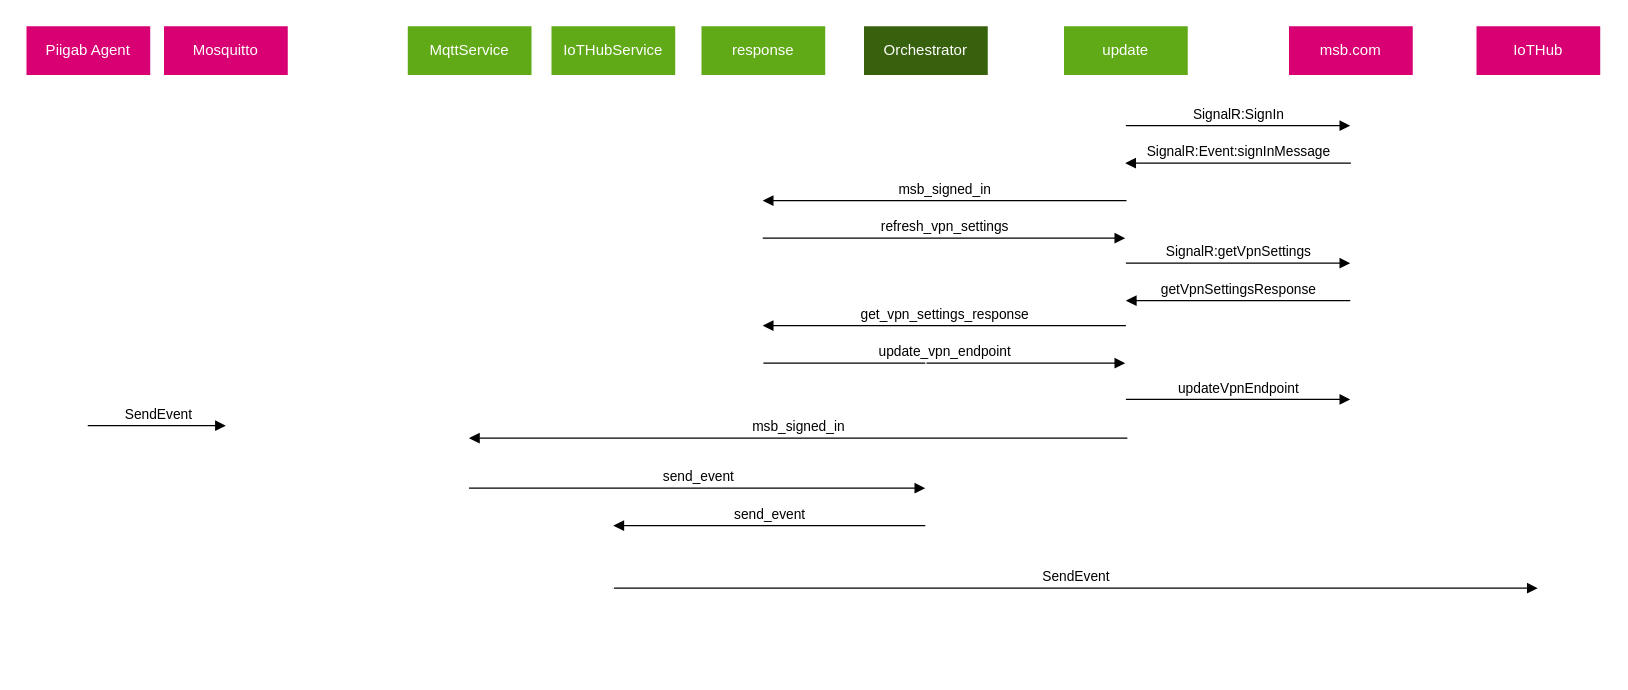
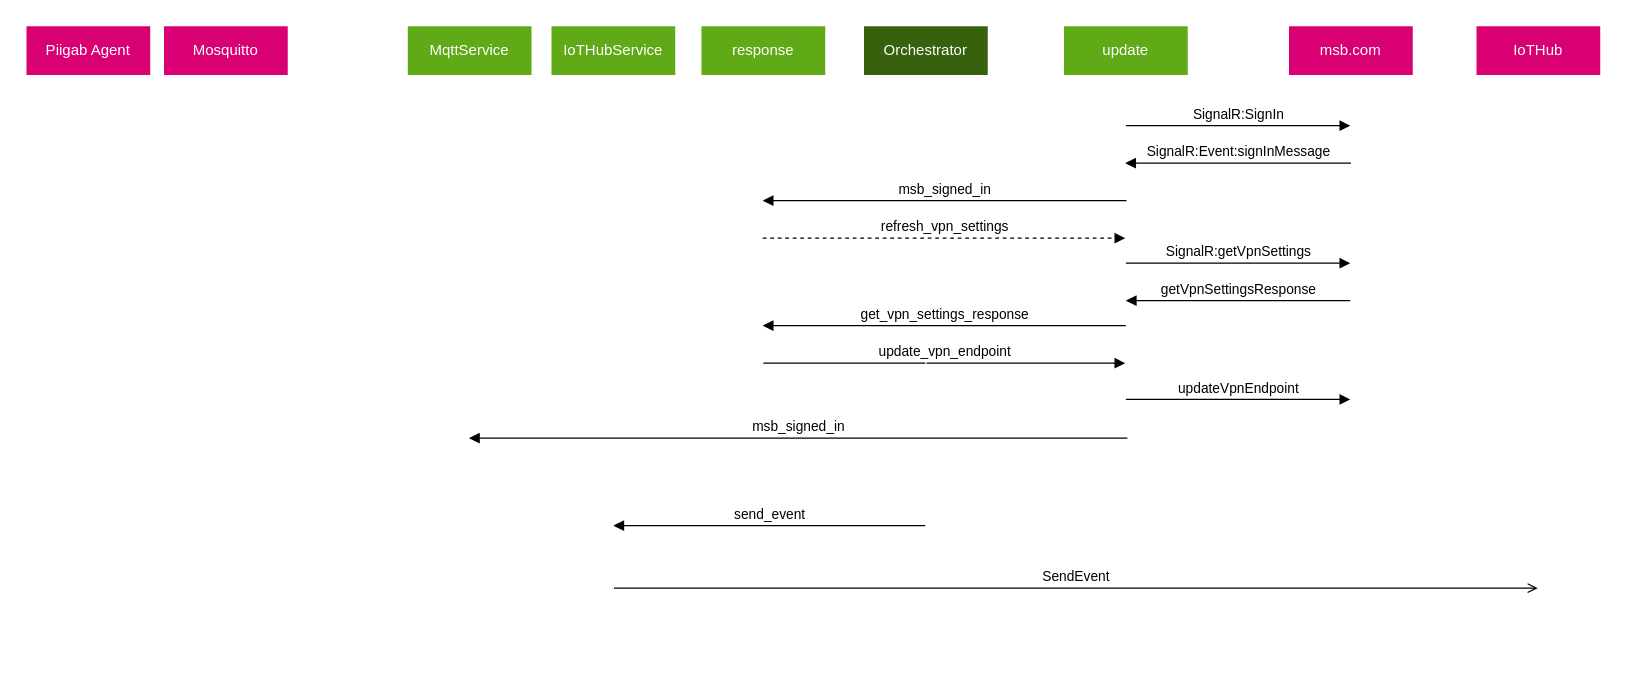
  <mxCell id="0" />
  <mxCell id="1" parent="0" />
  <mxCell id="2" value="response" style="shape=umlLifeline;perimeter=lifelinePerimeter;whiteSpace=wrap;html=1;container=1;collapsible=0;recursiveResize=0;outlineConnect=0;strokeColor=#FFFFFF;fillColor=#60a917;fontColor=#ffffff;" parent="1" vertex="1"><mxGeometry x="560" y="20" width="100" height="300" as="geometry" /></mxCell>
  <mxCell id="3" value="update_vpn_endpoint" style="html=1;verticalAlign=bottom;endArrow=block;rounded=0;" parent="2" target="4" edge="1"><mxGeometry width="80" relative="1" as="geometry"><mxPoint x="50" y="270" as="sourcePoint" /><mxPoint x="130" y="270" as="targetPoint" /></mxGeometry></mxCell>
  <mxCell id="4" value="update" style="shape=umlLifeline;perimeter=lifelinePerimeter;whiteSpace=wrap;html=1;container=1;collapsible=0;recursiveResize=0;outlineConnect=0;strokeColor=#FFFFFF;fillColor=#60a917;fontColor=#ffffff;" parent="1" vertex="1"><mxGeometry x="850" y="20" width="100" height="400" as="geometry" /></mxCell>
  <mxCell id="5" value="SignalR:getVpnSettings" style="html=1;verticalAlign=bottom;endArrow=block;rounded=0;" parent="4" target="7" edge="1"><mxGeometry width="80" relative="1" as="geometry"><mxPoint x="50" y="190" as="sourcePoint" /><mxPoint x="130" y="190" as="targetPoint" /></mxGeometry></mxCell>
  <mxCell id="6" value="updateVpnEndpoint" style="html=1;verticalAlign=bottom;endArrow=block;rounded=0;" parent="4" target="7" edge="1"><mxGeometry width="80" relative="1" as="geometry"><mxPoint x="50" y="299" as="sourcePoint" /><mxPoint x="130" y="299" as="targetPoint" /></mxGeometry></mxCell>
  <mxCell id="7" value="msb.com" style="shape=umlLifeline;perimeter=lifelinePerimeter;whiteSpace=wrap;html=1;container=1;collapsible=0;recursiveResize=0;outlineConnect=0;fillColor=#d80073;fontColor=#ffffff;strokeColor=#FFFFFF;" parent="1" vertex="1"><mxGeometry x="1030" y="20" width="100" height="300" as="geometry" /></mxCell>
  <mxCell id="8" value="SignalR:Event:signInMessage" style="html=1;verticalAlign=bottom;endArrow=block;rounded=0;" parent="7" target="4" edge="1"><mxGeometry width="80" relative="1" as="geometry"><mxPoint x="50" y="110" as="sourcePoint" /><mxPoint x="229.5" y="110" as="targetPoint" /></mxGeometry></mxCell>
  <mxCell id="9" value="SignalR:SignIn" style="html=1;verticalAlign=bottom;endArrow=block;rounded=0;" parent="1" target="7" edge="1"><mxGeometry width="80" relative="1" as="geometry"><mxPoint x="900" y="100" as="sourcePoint" /><mxPoint x="980" y="100" as="targetPoint" /></mxGeometry></mxCell>
  <mxCell id="10" value="Orchestrator" style="shape=umlLifeline;perimeter=lifelinePerimeter;whiteSpace=wrap;html=1;container=1;collapsible=0;recursiveResize=0;outlineConnect=0;strokeColor=#FFFFFF;fillColor=#37610D;fontColor=#ffffff;" parent="1" vertex="1"><mxGeometry x="690" y="20" width="100" height="410" as="geometry" /></mxCell>
  <mxCell id="11" value="msb_signed_in" style="html=1;verticalAlign=bottom;endArrow=block;rounded=0;" parent="10" target="2" edge="1"><mxGeometry width="80" relative="1" as="geometry"><mxPoint x="210.5" y="140" as="sourcePoint" /><mxPoint x="30" y="140" as="targetPoint" /></mxGeometry></mxCell>
- <mxCell id="12" value="refresh_vpn_settings" style="html=1;verticalAlign=bottom;endArrow=block;rounded=0;" parent="1" source="2" target="4" edge="1"><mxGeometry width="80" relative="1" as="geometry"><mxPoint x="580" y="190" as="sourcePoint" /><mxPoint x="660" y="190" as="targetPoint" /><Array as="points"><mxPoint x="610" y="190" /></Array></mxGeometry></mxCell>
+ <mxCell id="12" value="refresh_vpn_settings" style="html=1;verticalAlign=bottom;endArrow=block;rounded=0;dashed=1;" parent="1" source="2" target="4" edge="1"><mxGeometry width="80" relative="1" as="geometry"><mxPoint x="580" y="190" as="sourcePoint" /><mxPoint x="660" y="190" as="targetPoint" /><Array as="points"><mxPoint x="610" y="190" /></Array></mxGeometry></mxCell>
  <mxCell id="13" value="getVpnSettingsResponse" style="html=1;verticalAlign=bottom;endArrow=block;rounded=0;" parent="1" source="7" edge="1"><mxGeometry width="80" relative="1" as="geometry"><mxPoint x="1060" y="260" as="sourcePoint" /><mxPoint x="900" y="240" as="targetPoint" /></mxGeometry></mxCell>
  <mxCell id="14" value="get_vpn_settings_response" style="html=1;verticalAlign=bottom;endArrow=block;rounded=0;" parent="1" target="2" edge="1"><mxGeometry width="80" relative="1" as="geometry"><mxPoint x="900" y="260" as="sourcePoint" /><mxPoint x="810" y="260" as="targetPoint" /><Array as="points"><mxPoint x="830" y="260" /></Array></mxGeometry></mxCell>
  <mxCell id="15" value="Piigab Agent" style="shape=umlLifeline;perimeter=lifelinePerimeter;whiteSpace=wrap;html=1;container=1;collapsible=0;recursiveResize=0;outlineConnect=0;fillColor=#d80073;fontColor=#ffffff;strokeColor=#FFFFFF;" parent="1" vertex="1"><mxGeometry x="20" y="20" width="100" height="510" as="geometry" /></mxCell>
  <mxCell id="16" value="IoTHub" style="shape=umlLifeline;perimeter=lifelinePerimeter;whiteSpace=wrap;html=1;container=1;collapsible=0;recursiveResize=0;outlineConnect=0;fillColor=#d80073;fontColor=#ffffff;strokeColor=#FFFFFF;" parent="1" vertex="1"><mxGeometry x="1180" y="20" width="100" height="510" as="geometry" /></mxCell>
- <mxCell id="17" value="SendEvent" style="html=1;verticalAlign=bottom;endArrow=block;rounded=0;" parent="1" source="15" target="20" edge="1"><mxGeometry width="80" relative="1" as="geometry"><mxPoint x="150" y="340" as="sourcePoint" /><mxPoint x="1260" y="330" as="targetPoint" /><Array as="points"><mxPoint x="180" y="340" /></Array></mxGeometry></mxCell>
  <mxCell id="18" value="MqttService" style="shape=umlLifeline;perimeter=lifelinePerimeter;whiteSpace=wrap;html=1;container=1;collapsible=0;recursiveResize=0;outlineConnect=0;strokeColor=#FFFFFF;fillColor=#60a917;fontColor=#ffffff;" parent="1" vertex="1"><mxGeometry x="325" y="20" width="100" height="510" as="geometry" /></mxCell>
- <mxCell id="19" value="SendEvent" style="html=1;verticalAlign=bottom;endArrow=block;rounded=0;" parent="1" target="16" edge="1" source="21"><mxGeometry width="80" relative="1" as="geometry"><mxPoint x="425" y="370" as="sourcePoint" /><mxPoint x="699.5" y="370" as="targetPoint" /><Array as="points"><mxPoint x="570" y="470" /><mxPoint x="640" y="470" /></Array></mxGeometry></mxCell>
+ <mxCell id="19" value="SendEvent" style="html=1;verticalAlign=bottom;endArrow=open;rounded=0;" parent="1" target="16" edge="1" source="21"><mxGeometry width="80" relative="1" as="geometry"><mxPoint x="425" y="370" as="sourcePoint" /><mxPoint x="699.5" y="370" as="targetPoint" /><Array as="points"><mxPoint x="570" y="470" /><mxPoint x="640" y="470" /></Array></mxGeometry></mxCell>
  <mxCell id="20" value="Mosquitto" style="shape=umlLifeline;perimeter=lifelinePerimeter;whiteSpace=wrap;html=1;container=1;collapsible=0;recursiveResize=0;outlineConnect=0;fillColor=#d80073;fontColor=#ffffff;strokeColor=#FFFFFF;" parent="1" vertex="1"><mxGeometry x="130" y="20" width="100" height="510" as="geometry" /></mxCell>
  <mxCell id="21" value="IoTHubService" style="shape=umlLifeline;perimeter=lifelinePerimeter;whiteSpace=wrap;html=1;container=1;collapsible=0;recursiveResize=0;outlineConnect=0;strokeColor=#FFFFFF;fillColor=#60a917;fontColor=#ffffff;" vertex="1" parent="1"><mxGeometry x="440" y="20" width="100" height="510" as="geometry" /></mxCell>
  <mxCell id="22" value="send_event" style="html=1;verticalAlign=bottom;endArrow=block;rounded=0;" edge="1" parent="21" source="10"><mxGeometry width="80" relative="1" as="geometry"><mxPoint x="220" y="400" as="sourcePoint" /><mxPoint x="50" y="400" as="targetPoint" /></mxGeometry></mxCell>
- <mxCell id="23" value="send_event" style="html=1;verticalAlign=bottom;endArrow=block;rounded=0;" edge="1" parent="1" source="18" target="10"><mxGeometry width="80" relative="1" as="geometry"><mxPoint x="380" y="390" as="sourcePoint" /><mxPoint x="574.69" y="390" as="targetPoint" /><Array as="points"><mxPoint x="530.19" y="390" /></Array></mxGeometry></mxCell>
  <mxCell id="24" value="msb_signed_in" style="html=1;verticalAlign=bottom;endArrow=block;rounded=0;" edge="1" parent="1" target="18"><mxGeometry width="80" relative="1" as="geometry"><mxPoint x="901.18" y="350" as="sourcePoint" /><mxPoint x="610.004" y="350" as="targetPoint" /></mxGeometry></mxCell>
